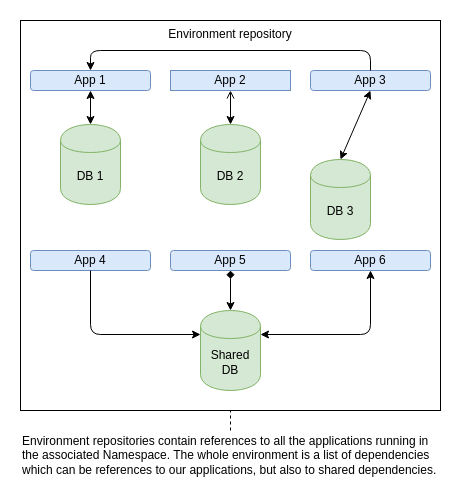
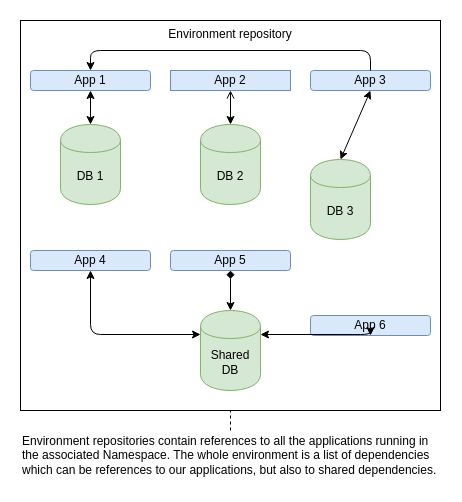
  <mxCell id="0" />
  <mxCell id="1" parent="0" />
  <mxCell id="2" value="Environment repository" style="rounded=0;whiteSpace=wrap;html=1;horizontal=1;verticalAlign=top;" parent="1" vertex="1"><mxGeometry x="20" y="20" width="420" height="390" as="geometry" /></mxCell>
  <mxCell id="3" value="App 1" style="rounded=1;whiteSpace=wrap;html=1;fillColor=#dae8fc;strokeColor=#6c8ebf;" parent="1" vertex="1"><mxGeometry x="30" y="70" width="120" height="20" as="geometry" /></mxCell>
  <mxCell id="4" value="DB 1" style="shape=cylinder;whiteSpace=wrap;html=1;boundedLbl=1;backgroundOutline=1;fillColor=#d5e8d4;strokeColor=#82b366;" parent="1" vertex="1"><mxGeometry x="60" y="124" width="60" height="80" as="geometry" /></mxCell>
  <mxCell id="5" value="" style="endArrow=classic;startArrow=classic;html=1;entryX=0.5;entryY=1;entryDx=0;entryDy=0;exitX=0.5;exitY=0;exitDx=0;exitDy=0;" parent="1" source="4" target="3" edge="1"><mxGeometry width="50" height="50" relative="1" as="geometry"><mxPoint x="-70" y="200" as="sourcePoint" /><mxPoint x="-20" y="150" as="targetPoint" /></mxGeometry></mxCell>
  <mxCell id="6" value="App 2" style="whiteSpace=wrap;html=1;fillColor=#dae8fc;strokeColor=#6c8ebf;rounded=0;" parent="1" vertex="1"><mxGeometry x="170" y="70" width="120" height="20" as="geometry" /></mxCell>
  <mxCell id="7" value="DB 2" style="shape=cylinder;whiteSpace=wrap;html=1;boundedLbl=1;backgroundOutline=1;fillColor=#d5e8d4;strokeColor=#82b366;" parent="1" vertex="1"><mxGeometry x="200" y="124" width="60" height="80" as="geometry" /></mxCell>
  <mxCell id="8" value="" style="endArrow=open;startArrow=classic;html=1;entryX=0.5;entryY=1;entryDx=0;entryDy=0;exitX=0.5;exitY=0;exitDx=0;exitDy=0;" parent="1" source="7" target="6" edge="1"><mxGeometry width="50" height="50" relative="1" as="geometry"><mxPoint x="70" y="200" as="sourcePoint" /><mxPoint x="120" y="150" as="targetPoint" /></mxGeometry></mxCell>
  <mxCell id="9" value="App 3" style="rounded=1;whiteSpace=wrap;html=1;fillColor=#dae8fc;strokeColor=#6c8ebf;" parent="1" vertex="1"><mxGeometry x="310" y="70" width="120" height="20" as="geometry" /></mxCell>
  <mxCell id="10" value="DB 3" style="shape=cylinder;whiteSpace=wrap;html=1;boundedLbl=1;backgroundOutline=1;fillColor=#d5e8d4;strokeColor=#82b366;" parent="1" vertex="1"><mxGeometry x="310" y="159" width="60" height="80" as="geometry" /></mxCell>
  <mxCell id="11" value="" style="endArrow=classic;startArrow=classic;html=1;entryX=0.5;entryY=1;entryDx=0;entryDy=0;exitX=0.5;exitY=0;exitDx=0;exitDy=0;" parent="1" source="10" target="9" edge="1"><mxGeometry width="50" height="50" relative="1" as="geometry"><mxPoint x="210" y="200" as="sourcePoint" /><mxPoint x="260" y="150" as="targetPoint" /></mxGeometry></mxCell>
  <mxCell id="12" value="" style="endArrow=classic;html=1;exitX=0.5;exitY=0;exitDx=0;exitDy=0;entryX=0.5;entryY=0;entryDx=0;entryDy=0;" parent="1" source="9" target="3" edge="1"><mxGeometry width="50" height="50" relative="1" as="geometry"><mxPoint x="-150" y="110" as="sourcePoint" /><mxPoint x="-100" y="60" as="targetPoint" /><Array as="points"><mxPoint x="370" y="50" /><mxPoint x="90" y="50" /></Array></mxGeometry></mxCell>
  <mxCell id="13" value="App 4" style="rounded=1;whiteSpace=wrap;html=1;fillColor=#dae8fc;strokeColor=#6c8ebf;" vertex="1" parent="1"><mxGeometry x="30" y="250" width="120" height="20" as="geometry" /></mxCell>
  <mxCell id="14" value="App 5" style="rounded=1;whiteSpace=wrap;html=1;fillColor=#dae8fc;strokeColor=#6c8ebf;" vertex="1" parent="1"><mxGeometry x="170" y="250" width="120" height="20" as="geometry" /></mxCell>
- <mxCell id="15" value="App 6" style="rounded=1;whiteSpace=wrap;html=1;fillColor=#dae8fc;strokeColor=#6c8ebf;" vertex="1" parent="1"><mxGeometry x="310" y="250" width="120" height="20" as="geometry" /></mxCell>
+ <mxCell id="15" value="App 6" style="rounded=1;whiteSpace=wrap;html=1;fillColor=#dae8fc;strokeColor=#6c8ebf;" vertex="1" parent="1"><mxGeometry x="310" y="315" width="120" height="20" as="geometry" /></mxCell>
  <mxCell id="16" value="Shared DB" style="shape=cylinder;whiteSpace=wrap;html=1;boundedLbl=1;backgroundOutline=1;fillColor=#d5e8d4;strokeColor=#82b366;" vertex="1" parent="1"><mxGeometry x="200" y="310" width="60" height="80" as="geometry" /></mxCell>
- <mxCell id="17" value="" style="endArrow=none;startArrow=classic;html=1;entryX=0.5;entryY=1;entryDx=0;entryDy=0;exitX=0;exitY=0.3;exitDx=0;exitDy=0;" edge="1" parent="1" source="16" target="13"><mxGeometry width="50" height="50" relative="1" as="geometry"><mxPoint x="-80" y="370" as="sourcePoint" /><mxPoint x="-30" y="320" as="targetPoint" /><Array as="points"><mxPoint x="90" y="334" /></Array></mxGeometry></mxCell>
+ <mxCell id="17" value="" style="endArrow=classic;startArrow=classic;html=1;entryX=0.5;entryY=1;entryDx=0;entryDy=0;exitX=0;exitY=0.3;exitDx=0;exitDy=0;" edge="1" parent="1" source="16" target="13"><mxGeometry width="50" height="50" relative="1" as="geometry"><mxPoint x="-80" y="370" as="sourcePoint" /><mxPoint x="-30" y="320" as="targetPoint" /><Array as="points"><mxPoint x="90" y="334" /></Array></mxGeometry></mxCell>
  <mxCell id="18" value="" style="endArrow=classic;startArrow=classic;html=1;entryX=0.5;entryY=1;entryDx=0;entryDy=0;exitX=1;exitY=0.3;exitDx=0;exitDy=0;" edge="1" parent="1" source="16" target="15"><mxGeometry width="50" height="50" relative="1" as="geometry"><mxPoint x="-10" y="390" as="sourcePoint" /><mxPoint x="40" y="340" as="targetPoint" /><Array as="points"><mxPoint x="370" y="334" /></Array></mxGeometry></mxCell>
  <mxCell id="19" value="" style="endArrow=diamond;startArrow=classic;html=1;entryX=0.5;entryY=1;entryDx=0;entryDy=0;exitX=0.5;exitY=0;exitDx=0;exitDy=0;" edge="1" parent="1" source="16" target="14"><mxGeometry width="50" height="50" relative="1" as="geometry"><mxPoint x="-20" y="350" as="sourcePoint" /><mxPoint x="30" y="300" as="targetPoint" /></mxGeometry></mxCell>
  <mxCell id="20" value="Environment repositories contain references to all the applications running in the associated Namespace. The whole environment is a list of dependencies which can be references to our applications, but also to shared dependencies." style="text;html=1;strokeColor=none;fillColor=none;align=left;verticalAlign=middle;whiteSpace=wrap;rounded=0;" vertex="1" parent="1"><mxGeometry x="20" y="430" width="420" height="50" as="geometry" /></mxCell>
  <mxCell id="21" value="" style="endArrow=none;dashed=1;html=1;exitX=0.5;exitY=0;exitDx=0;exitDy=0;entryX=0.5;entryY=1;entryDx=0;entryDy=0;" edge="1" parent="1" source="20" target="2"><mxGeometry width="50" height="50" relative="1" as="geometry"><mxPoint x="10" y="340" as="sourcePoint" /><mxPoint x="230" y="580" as="targetPoint" /></mxGeometry></mxCell>
